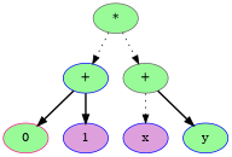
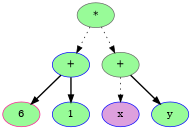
  digraph {
    rankdir=TB
    node [color=blue fillcolor=palegreen style=filled]
    edge [style=dotted]
    n1 [color=gray40 label="*"]
    n2 [label="+"]
    n3 [color=gray40 label="+"]
-   0 [color=deeppink]
-   1 [fillcolor=plum]
+   0 [color=deeppink label=6]
+   1
    x [fillcolor=plum]
    y
    n1 -> n2
    n1 -> n3
    n2 -> 0 [style=bold]
    n2 -> 1 [style=bold]
    n3 -> x
    n3 -> y [style=bold]
  }
